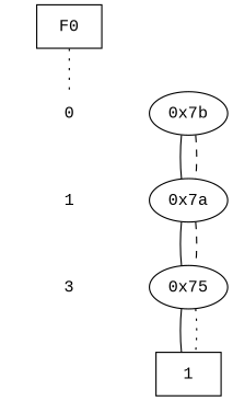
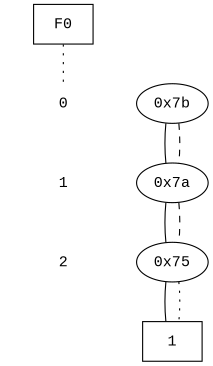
  digraph {
    fontname="Liberation Mono"
    node [fontname="Liberation Mono" shape=plaintext]
    edge [dir=none fontname="Liberation Mono"]
    "CONST NODES" [style=invis]
    " 0 "
    " 1 "
-   " 2 " [label=3]
+   " 2 "
    F0 [shape=box]
    "0x7b" [shape=""]
    "0x7a" [shape=""]
    "0x75" [shape=""]
    n9 [label=1 shape=box]
    subgraph sub_1 {
      "CONST NODES"
      " 0 "
      " 1 "
      " 2 "
    }
    subgraph sub_2 {
      rank=same
      F0
    }
    subgraph sub_3 {
      rank=same
      " 0 "
      "0x7b"
    }
    subgraph sub_4 {
      rank=same
      " 1 "
      "0x7a"
    }
    subgraph sub_5 {
      rank=same
      " 2 "
      "0x75"
    }
    subgraph sub_6 {
      rank=same
      "CONST NODES"
      subgraph sub_7 {
        rank=same
        n9
      }
    }
    " 0 " -> " 1 " [style=invis]
    " 1 " -> " 2 " [style=invis]
    " 2 " -> "CONST NODES" [style=invis]
    F0 -> " 0 " [style=dotted]
    "0x7b" -> "0x7a"
    "0x7b" -> "0x7a" [style=dashed]
    "0x7a" -> "0x75"
    "0x7a" -> "0x75" [style=dashed]
    "0x75" -> n9
    "0x75" -> n9 [style=dotted]
  }
